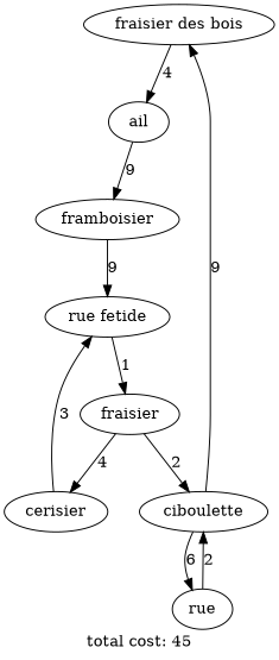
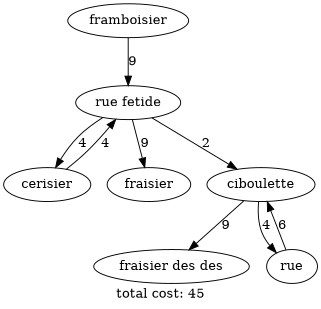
  digraph {
    label="total cost: 45"
-   "fraisier des bois"
-   ail
+   "fraisier des bois" [label="fraisier des des"]
    framboisier
    "rue fetide"
    cerisier
    n6 [label=fraisier]
    ciboulette
    n8 [label=rue]
-   "fraisier des bois" -> ail [label=4]
-   ail -> framboisier [label=9]
    framboisier -> "rue fetide" [label=9]
-   n6 -> cerisier [label=4]
-   "rue fetide" -> n6 [label=1]
-   cerisier -> "rue fetide" [label=3]
-   n6 -> ciboulette [label=2]
+   "rue fetide" -> cerisier [label=4]
+   "rue fetide" -> n6 [label=9]
+   cerisier -> "rue fetide" [label=4]
+   "rue fetide" -> ciboulette [label=2]
    ciboulette -> "fraisier des bois" [label=9]
-   ciboulette -> n8 [label=6]
-   n8 -> ciboulette [label=2]
+   ciboulette -> n8 [label=4]
+   n8 -> ciboulette [label=6]
  }
